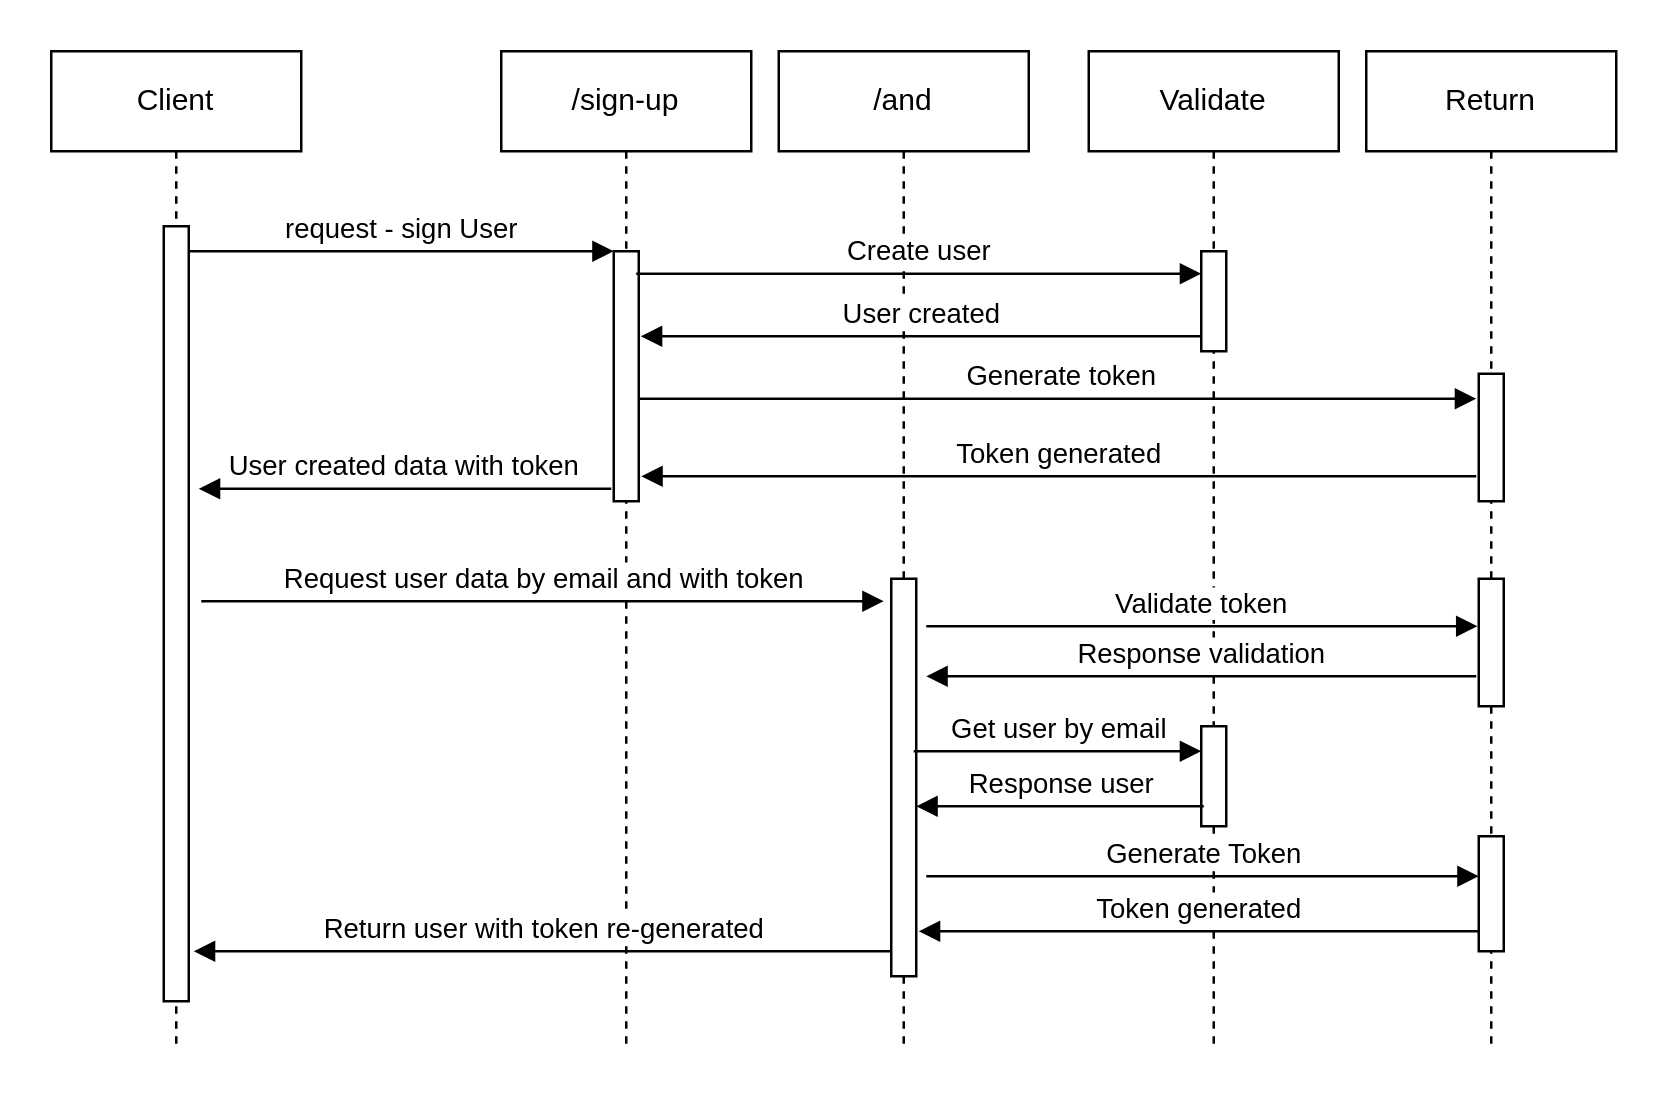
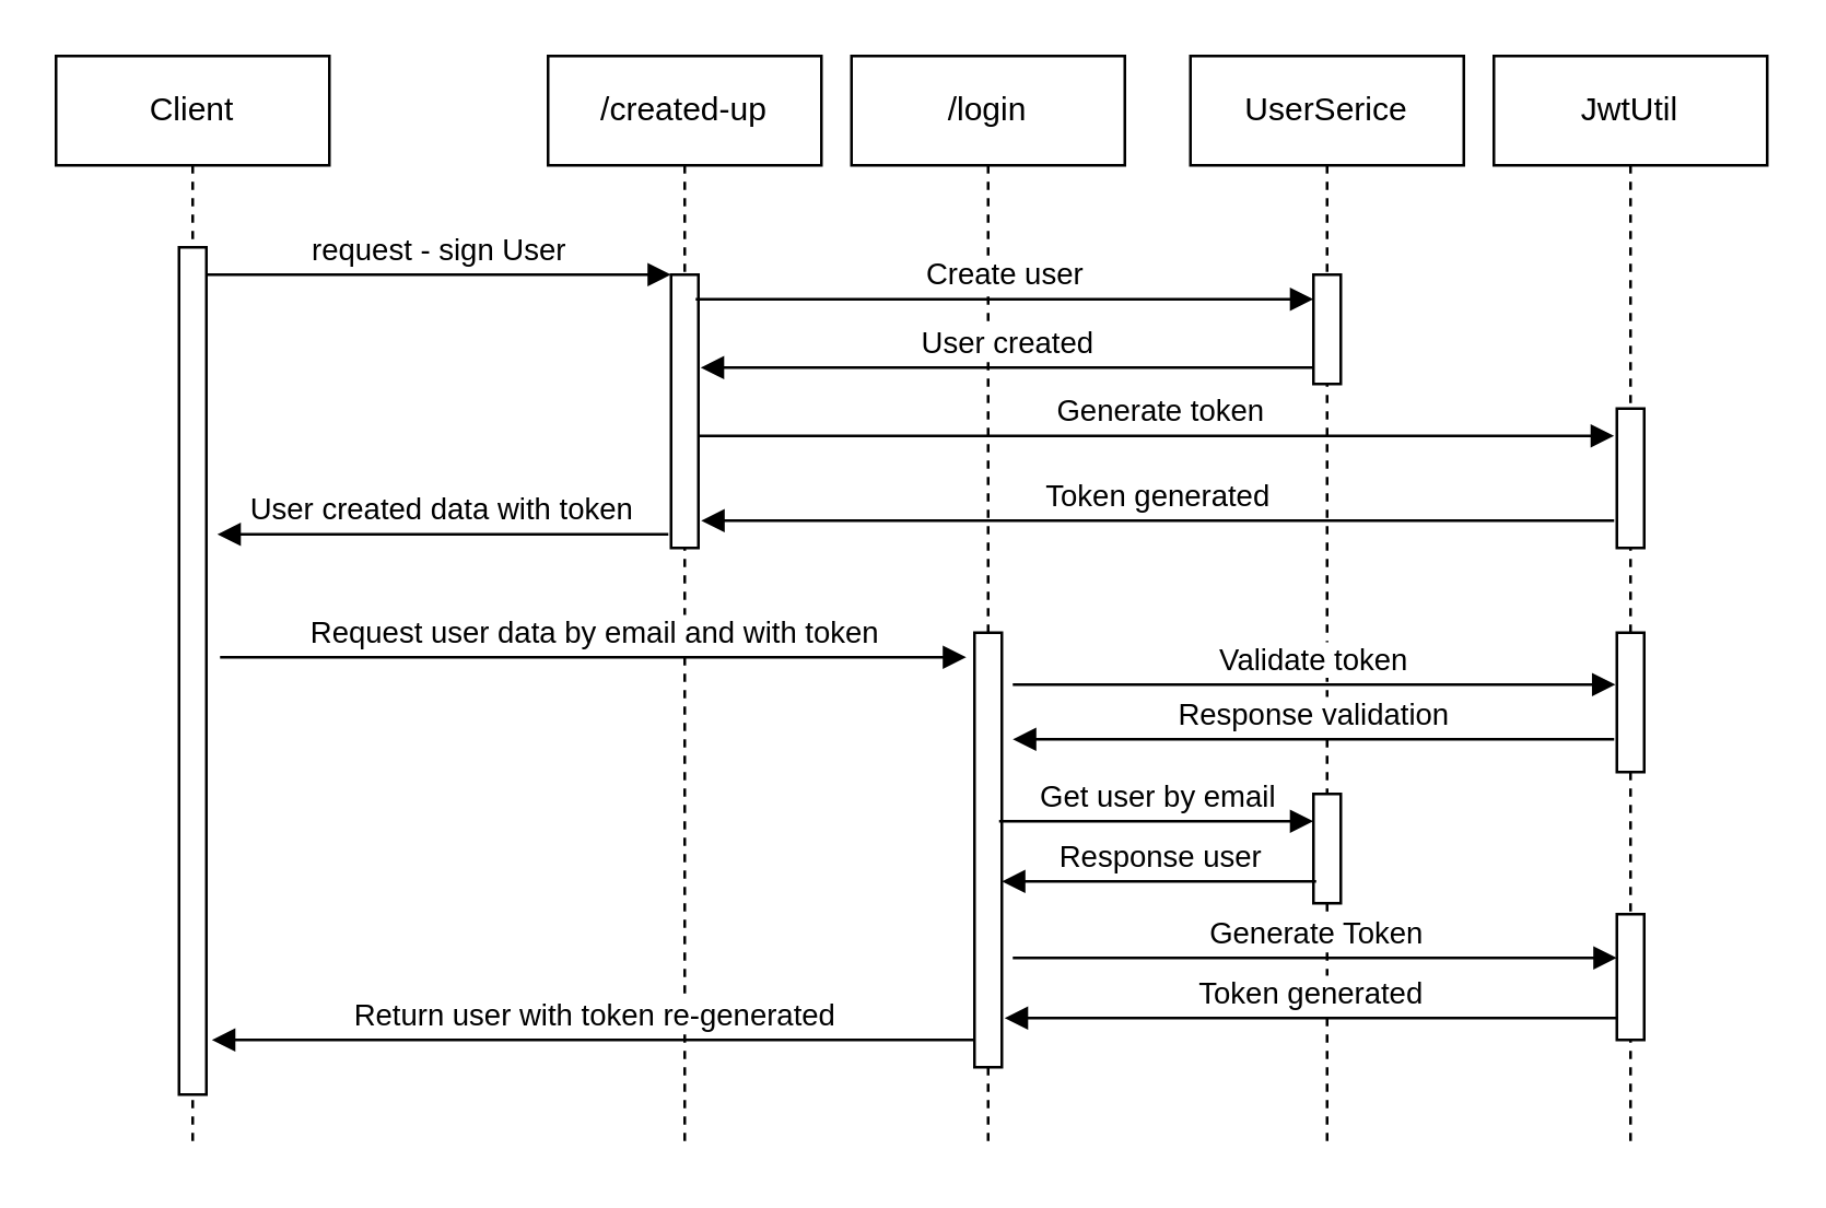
  <mxCell id="0" />
  <mxCell id="1" parent="0" />
  <mxCell id="2" value="Client" style="shape=umlLifeline;perimeter=lifelinePerimeter;whiteSpace=wrap;html=1;container=0;dropTarget=0;collapsible=0;recursiveResize=0;outlineConnect=0;portConstraint=eastwest;newEdgeStyle={&quot;edgeStyle&quot;:&quot;elbowEdgeStyle&quot;,&quot;elbow&quot;:&quot;vertical&quot;,&quot;curved&quot;:0,&quot;rounded&quot;:0};" parent="1" vertex="1"><mxGeometry x="20" y="20" width="100" height="400" as="geometry" /></mxCell>
  <mxCell id="3" value="" style="html=1;points=[];perimeter=orthogonalPerimeter;outlineConnect=0;targetShapes=umlLifeline;portConstraint=eastwest;newEdgeStyle={&quot;edgeStyle&quot;:&quot;elbowEdgeStyle&quot;,&quot;elbow&quot;:&quot;vertical&quot;,&quot;curved&quot;:0,&quot;rounded&quot;:0};" parent="2" vertex="1"><mxGeometry x="45" y="70" width="10" height="310" as="geometry" /></mxCell>
- <mxCell id="4" value="/sign-up" style="shape=umlLifeline;perimeter=lifelinePerimeter;whiteSpace=wrap;html=1;container=0;dropTarget=0;collapsible=0;recursiveResize=0;outlineConnect=0;portConstraint=eastwest;newEdgeStyle={&quot;edgeStyle&quot;:&quot;elbowEdgeStyle&quot;,&quot;elbow&quot;:&quot;vertical&quot;,&quot;curved&quot;:0,&quot;rounded&quot;:0};" parent="1" vertex="1"><mxGeometry x="200" y="20" width="100" height="400" as="geometry" /></mxCell>
+ <mxCell id="4" value="/created-up" style="shape=umlLifeline;perimeter=lifelinePerimeter;whiteSpace=wrap;html=1;container=0;dropTarget=0;collapsible=0;recursiveResize=0;outlineConnect=0;portConstraint=eastwest;newEdgeStyle={&quot;edgeStyle&quot;:&quot;elbowEdgeStyle&quot;,&quot;elbow&quot;:&quot;vertical&quot;,&quot;curved&quot;:0,&quot;rounded&quot;:0};" parent="1" vertex="1"><mxGeometry x="200" y="20" width="100" height="400" as="geometry" /></mxCell>
  <mxCell id="5" value="" style="html=1;points=[];perimeter=orthogonalPerimeter;outlineConnect=0;targetShapes=umlLifeline;portConstraint=eastwest;newEdgeStyle={&quot;edgeStyle&quot;:&quot;elbowEdgeStyle&quot;,&quot;elbow&quot;:&quot;vertical&quot;,&quot;curved&quot;:0,&quot;rounded&quot;:0};" parent="4" vertex="1"><mxGeometry x="45" y="80" width="10" height="100" as="geometry" /></mxCell>
  <mxCell id="6" value="request - sign User" style="html=1;verticalAlign=bottom;endArrow=block;edgeStyle=elbowEdgeStyle;elbow=vertical;curved=0;rounded=0;" parent="1" source="3" target="5" edge="1"><mxGeometry relative="1" as="geometry"><mxPoint x="175" y="110" as="sourcePoint" /><Array as="points"><mxPoint x="160" y="100" /></Array></mxGeometry></mxCell>
  <mxCell id="7" value="User created data with token" style="html=1;verticalAlign=bottom;endArrow=block;edgeStyle=elbowEdgeStyle;elbow=vertical;curved=0;rounded=0;" parent="1" edge="1"><mxGeometry relative="1" as="geometry"><mxPoint x="244" y="195" as="sourcePoint" /><Array as="points"><mxPoint x="169" y="195" /></Array><mxPoint x="79" y="195" as="targetPoint" /></mxGeometry></mxCell>
- <mxCell id="8" value="/and" style="shape=umlLifeline;perimeter=lifelinePerimeter;whiteSpace=wrap;html=1;container=0;dropTarget=0;collapsible=0;recursiveResize=0;outlineConnect=0;portConstraint=eastwest;newEdgeStyle={&quot;edgeStyle&quot;:&quot;elbowEdgeStyle&quot;,&quot;elbow&quot;:&quot;vertical&quot;,&quot;curved&quot;:0,&quot;rounded&quot;:0};" vertex="1" parent="1"><mxGeometry x="311" y="20" width="100" height="400" as="geometry" /></mxCell>
+ <mxCell id="8" value="/login" style="shape=umlLifeline;perimeter=lifelinePerimeter;whiteSpace=wrap;html=1;container=0;dropTarget=0;collapsible=0;recursiveResize=0;outlineConnect=0;portConstraint=eastwest;newEdgeStyle={&quot;edgeStyle&quot;:&quot;elbowEdgeStyle&quot;,&quot;elbow&quot;:&quot;vertical&quot;,&quot;curved&quot;:0,&quot;rounded&quot;:0};" vertex="1" parent="1"><mxGeometry x="311" y="20" width="100" height="400" as="geometry" /></mxCell>
  <mxCell id="9" value="" style="html=1;points=[];perimeter=orthogonalPerimeter;outlineConnect=0;targetShapes=umlLifeline;portConstraint=eastwest;newEdgeStyle={&quot;edgeStyle&quot;:&quot;elbowEdgeStyle&quot;,&quot;elbow&quot;:&quot;vertical&quot;,&quot;curved&quot;:0,&quot;rounded&quot;:0};" vertex="1" parent="8"><mxGeometry x="45" y="211" width="10" height="159" as="geometry" /></mxCell>
  <mxCell id="10" value="Request user data by email and with token" style="html=1;verticalAlign=bottom;endArrow=block;edgeStyle=elbowEdgeStyle;elbow=vertical;curved=0;rounded=0;" edge="1" parent="1"><mxGeometry x="0.001" relative="1" as="geometry"><mxPoint x="80" y="240" as="sourcePoint" /><Array as="points"><mxPoint x="149" y="240" /></Array><mxPoint x="353" y="240" as="targetPoint" /><mxPoint as="offset" /></mxGeometry></mxCell>
- <mxCell id="11" value="Validate" style="shape=umlLifeline;perimeter=lifelinePerimeter;whiteSpace=wrap;html=1;container=0;dropTarget=0;collapsible=0;recursiveResize=0;outlineConnect=0;portConstraint=eastwest;newEdgeStyle={&quot;edgeStyle&quot;:&quot;elbowEdgeStyle&quot;,&quot;elbow&quot;:&quot;vertical&quot;,&quot;curved&quot;:0,&quot;rounded&quot;:0};" vertex="1" parent="1"><mxGeometry x="435" y="20" width="100" height="400" as="geometry" /></mxCell>
+ <mxCell id="11" value="UserSerice" style="shape=umlLifeline;perimeter=lifelinePerimeter;whiteSpace=wrap;html=1;container=0;dropTarget=0;collapsible=0;recursiveResize=0;outlineConnect=0;portConstraint=eastwest;newEdgeStyle={&quot;edgeStyle&quot;:&quot;elbowEdgeStyle&quot;,&quot;elbow&quot;:&quot;vertical&quot;,&quot;curved&quot;:0,&quot;rounded&quot;:0};" vertex="1" parent="1"><mxGeometry x="435" y="20" width="100" height="400" as="geometry" /></mxCell>
  <mxCell id="12" value="" style="html=1;points=[];perimeter=orthogonalPerimeter;outlineConnect=0;targetShapes=umlLifeline;portConstraint=eastwest;newEdgeStyle={&quot;edgeStyle&quot;:&quot;elbowEdgeStyle&quot;,&quot;elbow&quot;:&quot;vertical&quot;,&quot;curved&quot;:0,&quot;rounded&quot;:0};" vertex="1" parent="11"><mxGeometry x="45" y="80" width="10" height="40" as="geometry" /></mxCell>
  <mxCell id="13" value="" style="html=1;points=[];perimeter=orthogonalPerimeter;outlineConnect=0;targetShapes=umlLifeline;portConstraint=eastwest;newEdgeStyle={&quot;edgeStyle&quot;:&quot;elbowEdgeStyle&quot;,&quot;elbow&quot;:&quot;vertical&quot;,&quot;curved&quot;:0,&quot;rounded&quot;:0};" vertex="1" parent="11"><mxGeometry x="45" y="270" width="10" height="40" as="geometry" /></mxCell>
- <mxCell id="14" value="Return" style="shape=umlLifeline;perimeter=lifelinePerimeter;whiteSpace=wrap;html=1;container=0;dropTarget=0;collapsible=0;recursiveResize=0;outlineConnect=0;portConstraint=eastwest;newEdgeStyle={&quot;edgeStyle&quot;:&quot;elbowEdgeStyle&quot;,&quot;elbow&quot;:&quot;vertical&quot;,&quot;curved&quot;:0,&quot;rounded&quot;:0};" vertex="1" parent="1"><mxGeometry x="546" y="20" width="100" height="400" as="geometry" /></mxCell>
+ <mxCell id="14" value="JwtUtil" style="shape=umlLifeline;perimeter=lifelinePerimeter;whiteSpace=wrap;html=1;container=0;dropTarget=0;collapsible=0;recursiveResize=0;outlineConnect=0;portConstraint=eastwest;newEdgeStyle={&quot;edgeStyle&quot;:&quot;elbowEdgeStyle&quot;,&quot;elbow&quot;:&quot;vertical&quot;,&quot;curved&quot;:0,&quot;rounded&quot;:0};" vertex="1" parent="1"><mxGeometry x="546" y="20" width="100" height="400" as="geometry" /></mxCell>
  <mxCell id="15" value="" style="html=1;points=[];perimeter=orthogonalPerimeter;outlineConnect=0;targetShapes=umlLifeline;portConstraint=eastwest;newEdgeStyle={&quot;edgeStyle&quot;:&quot;elbowEdgeStyle&quot;,&quot;elbow&quot;:&quot;vertical&quot;,&quot;curved&quot;:0,&quot;rounded&quot;:0};" vertex="1" parent="14"><mxGeometry x="45" y="129" width="10" height="51" as="geometry" /></mxCell>
  <mxCell id="16" value="" style="html=1;points=[];perimeter=orthogonalPerimeter;outlineConnect=0;targetShapes=umlLifeline;portConstraint=eastwest;newEdgeStyle={&quot;edgeStyle&quot;:&quot;elbowEdgeStyle&quot;,&quot;elbow&quot;:&quot;vertical&quot;,&quot;curved&quot;:0,&quot;rounded&quot;:0};" vertex="1" parent="14"><mxGeometry x="45" y="211" width="10" height="51" as="geometry" /></mxCell>
  <mxCell id="17" value="" style="html=1;points=[];perimeter=orthogonalPerimeter;outlineConnect=0;targetShapes=umlLifeline;portConstraint=eastwest;newEdgeStyle={&quot;edgeStyle&quot;:&quot;elbowEdgeStyle&quot;,&quot;elbow&quot;:&quot;vertical&quot;,&quot;curved&quot;:0,&quot;rounded&quot;:0};" vertex="1" parent="14"><mxGeometry x="45" y="314" width="10" height="46" as="geometry" /></mxCell>
  <mxCell id="18" value="Create user" style="html=1;verticalAlign=bottom;endArrow=block;edgeStyle=elbowEdgeStyle;elbow=vertical;curved=0;rounded=0;" edge="1" parent="1"><mxGeometry x="0.003" relative="1" as="geometry"><mxPoint x="254" y="109" as="sourcePoint" /><Array as="points"><mxPoint x="339" y="109" /></Array><mxPoint x="480" y="109" as="targetPoint" /><mxPoint as="offset" /></mxGeometry></mxCell>
  <mxCell id="19" value="Generate token" style="html=1;verticalAlign=bottom;endArrow=block;edgeStyle=elbowEdgeStyle;elbow=vertical;curved=0;rounded=0;" edge="1" parent="1" source="5"><mxGeometry x="0.007" relative="1" as="geometry"><mxPoint x="260" y="160" as="sourcePoint" /><Array as="points" /><mxPoint x="590" y="159" as="targetPoint" /><mxPoint as="offset" /></mxGeometry></mxCell>
  <mxCell id="20" value="Token generated" style="html=1;verticalAlign=bottom;endArrow=block;edgeStyle=elbowEdgeStyle;elbow=vertical;curved=0;rounded=0;" edge="1" parent="1"><mxGeometry x="-0.002" relative="1" as="geometry"><mxPoint x="590" y="190" as="sourcePoint" /><Array as="points"><mxPoint x="509" y="190" /></Array><mxPoint x="256" y="190" as="targetPoint" /><mxPoint as="offset" /></mxGeometry></mxCell>
  <mxCell id="21" value="User created" style="html=1;verticalAlign=bottom;endArrow=block;edgeStyle=elbowEdgeStyle;elbow=vertical;curved=0;rounded=0;" edge="1" parent="1" source="12"><mxGeometry x="-0.001" relative="1" as="geometry"><mxPoint x="483" y="134" as="sourcePoint" /><Array as="points"><mxPoint x="408" y="134" /></Array><mxPoint x="255.81" y="134" as="targetPoint" /><mxPoint as="offset" /></mxGeometry></mxCell>
  <mxCell id="22" value="Validate token" style="html=1;verticalAlign=bottom;endArrow=block;edgeStyle=elbowEdgeStyle;elbow=vertical;curved=0;rounded=0;" edge="1" parent="1"><mxGeometry x="-0.0" relative="1" as="geometry"><mxPoint x="370" y="250" as="sourcePoint" /><Array as="points"><mxPoint x="450" y="250" /></Array><mxPoint x="590.5" y="250" as="targetPoint" /><mxPoint as="offset" /></mxGeometry></mxCell>
  <mxCell id="23" value="Response validation" style="html=1;verticalAlign=bottom;endArrow=block;edgeStyle=elbowEdgeStyle;elbow=vertical;curved=0;rounded=0;" edge="1" parent="1"><mxGeometry relative="1" as="geometry"><mxPoint x="590" y="270" as="sourcePoint" /><Array as="points"><mxPoint x="460" y="270" /></Array><mxPoint x="370" y="270" as="targetPoint" /></mxGeometry></mxCell>
  <mxCell id="24" value="Get user by email" style="html=1;verticalAlign=bottom;endArrow=block;edgeStyle=elbowEdgeStyle;elbow=vertical;curved=0;rounded=0;" edge="1" parent="1"><mxGeometry relative="1" as="geometry"><mxPoint x="365" y="300" as="sourcePoint" /><Array as="points"><mxPoint x="450" y="300" /></Array><mxPoint x="480" y="300" as="targetPoint" /></mxGeometry></mxCell>
  <mxCell id="25" value="Response user" style="html=1;verticalAlign=bottom;endArrow=none;edgeStyle=elbowEdgeStyle;elbow=vertical;curved=0;rounded=0;endFill=0;startArrow=block;startFill=1;" edge="1" parent="1"><mxGeometry relative="1" as="geometry"><mxPoint x="366" y="322" as="sourcePoint" /><Array as="points"><mxPoint x="451" y="322" /></Array><mxPoint x="481" y="322" as="targetPoint" /></mxGeometry></mxCell>
  <mxCell id="26" value="Generate Token" style="html=1;verticalAlign=bottom;endArrow=block;edgeStyle=elbowEdgeStyle;elbow=vertical;curved=0;rounded=0;" edge="1" parent="1"><mxGeometry x="0.003" relative="1" as="geometry"><mxPoint x="370" y="350" as="sourcePoint" /><Array as="points"><mxPoint x="450" y="350" /></Array><mxPoint x="591" y="350" as="targetPoint" /><mxPoint as="offset" /></mxGeometry></mxCell>
  <mxCell id="27" value="Token generated" style="html=1;verticalAlign=bottom;endArrow=block;edgeStyle=elbowEdgeStyle;elbow=vertical;curved=0;rounded=0;" edge="1" parent="1"><mxGeometry x="-0.001" relative="1" as="geometry"><mxPoint x="591.19" y="372" as="sourcePoint" /><Array as="points"><mxPoint x="519.19" y="372" /></Array><mxPoint x="367" y="372" as="targetPoint" /><mxPoint as="offset" /></mxGeometry></mxCell>
  <mxCell id="28" value="Return user with token re-generated" style="html=1;verticalAlign=bottom;endArrow=block;edgeStyle=elbowEdgeStyle;elbow=vertical;curved=0;rounded=0;" edge="1" parent="1" source="9"><mxGeometry x="-0.002" relative="1" as="geometry"><mxPoint x="411" y="380" as="sourcePoint" /><Array as="points"><mxPoint x="330" y="380" /></Array><mxPoint x="77" y="380" as="targetPoint" /><mxPoint as="offset" /></mxGeometry></mxCell>
